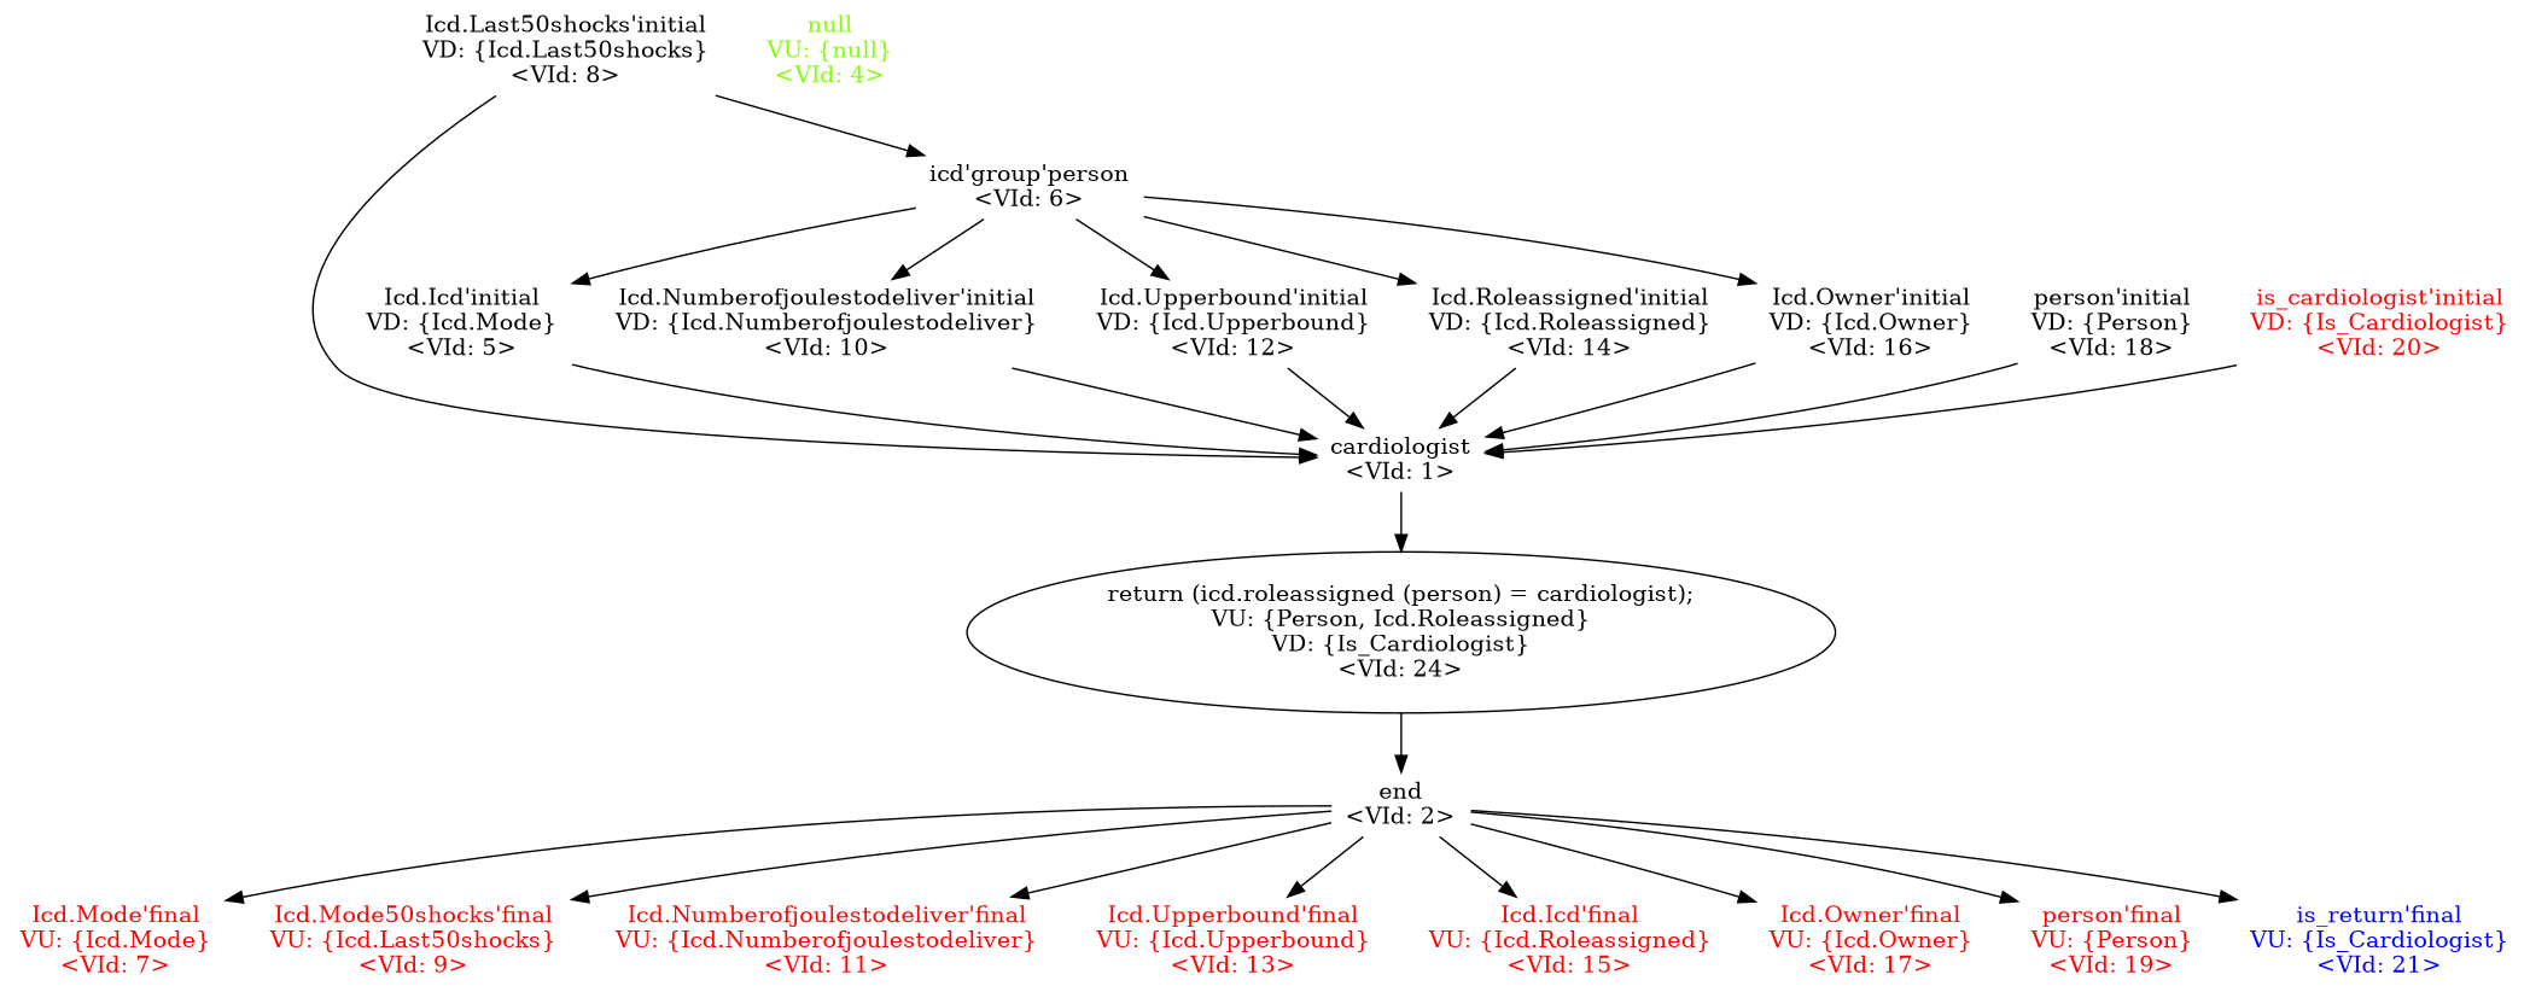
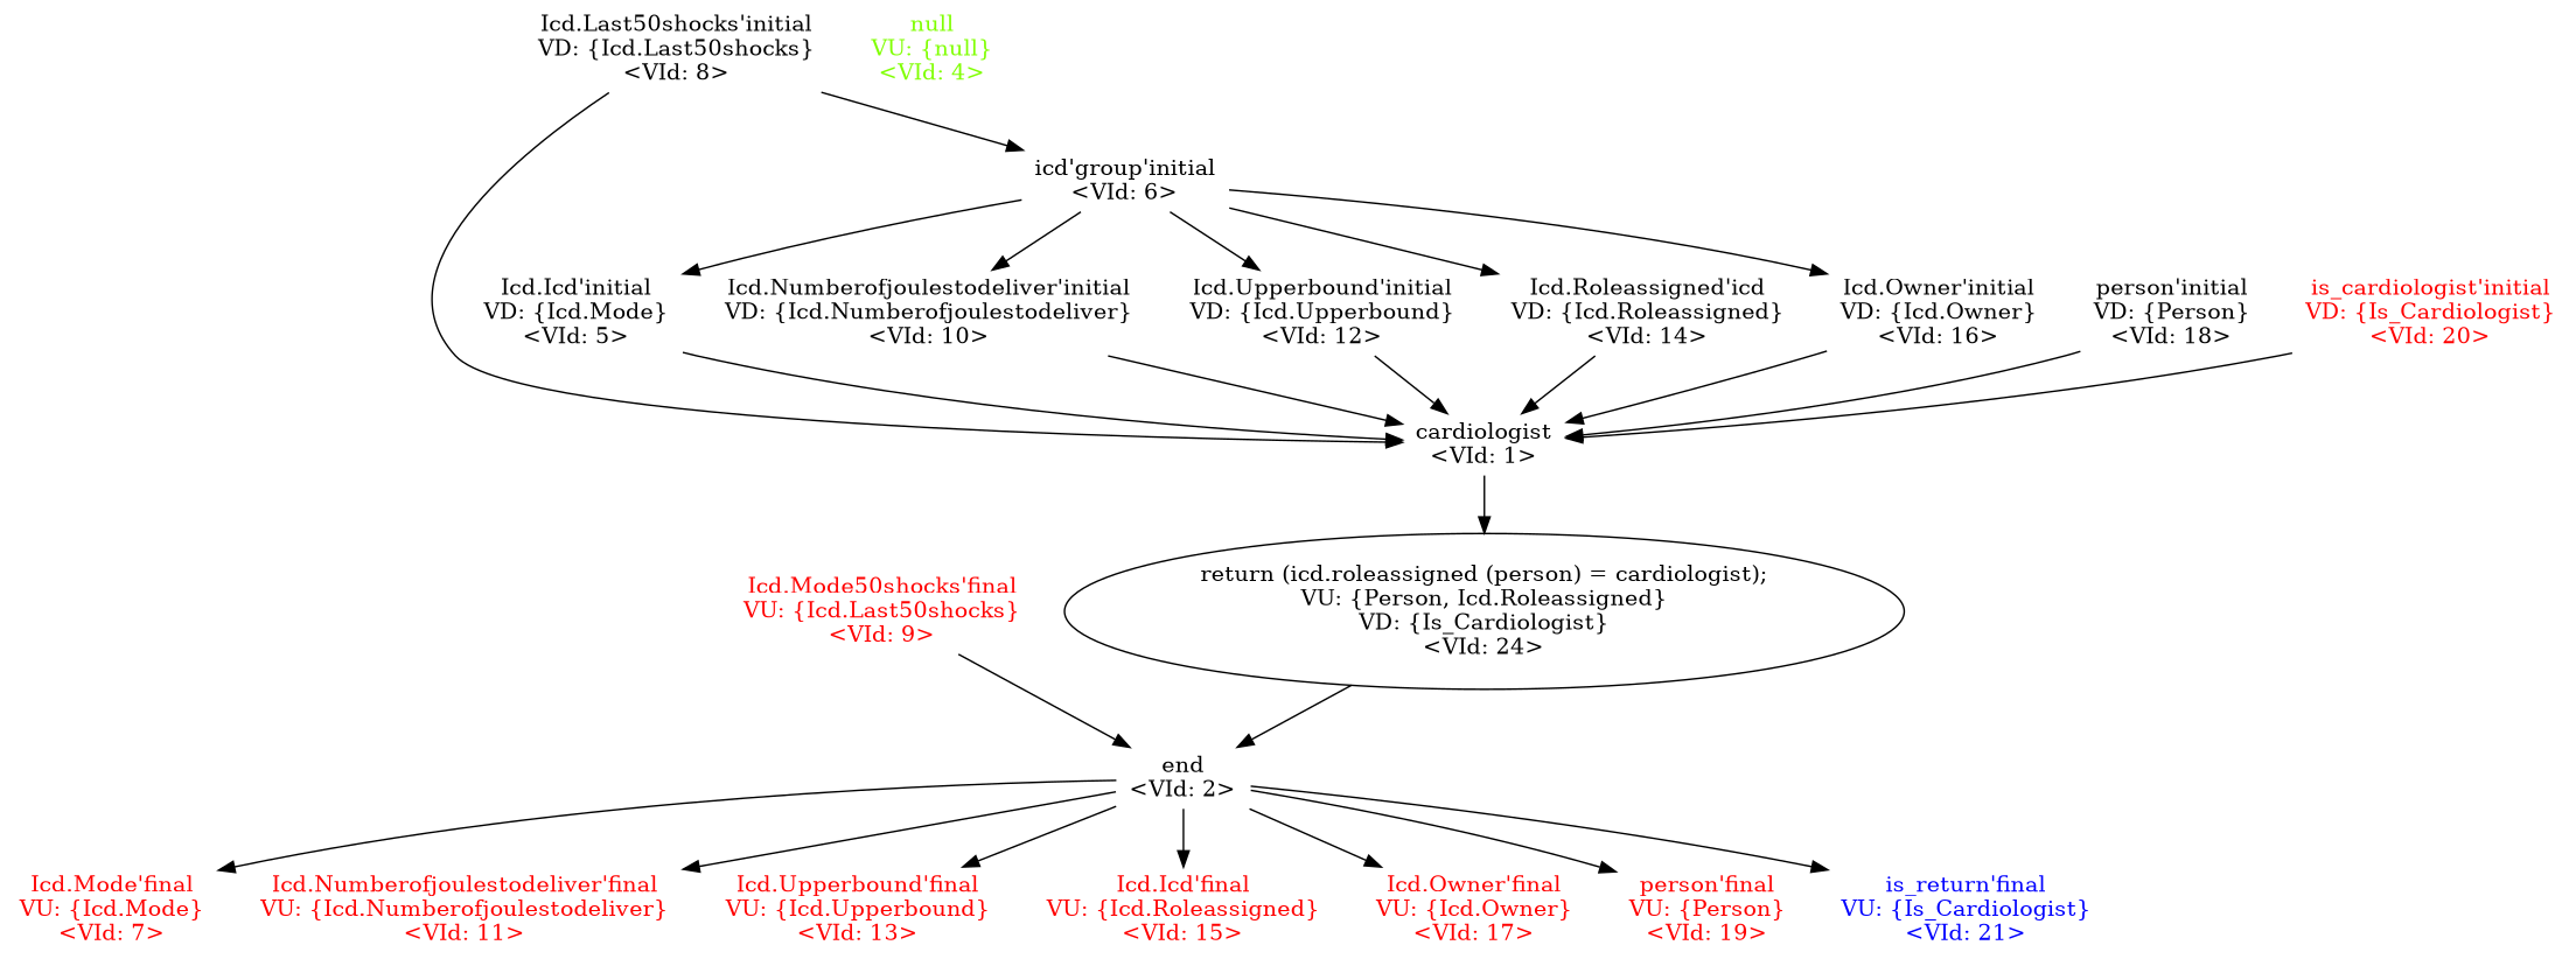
  digraph {
    splines=True
    node [shape=plaintext]
    edge [arrowType=normal]
    n1 [label="cardiologist\n<VId: 1>"]
    n2 [label="return (icd.roleassigned (person) = cardiologist);\nVU: {Person, Icd.Roleassigned}\nVD: {Is_Cardiologist}\n<VId: 24>" shape=""]
    n3 [label="end\n<VId: 2>"]
    n4 [fontcolor=red label="Icd.Mode'final\nVU: {Icd.Mode}\n<VId: 7>"]
    n5 [fontcolor=red label="Icd.Mode50shocks'final\nVU: {Icd.Last50shocks}\n<VId: 9>"]
    n6 [fontcolor=red label="Icd.Numberofjoulestodeliver'final\nVU: {Icd.Numberofjoulestodeliver}\n<VId: 11>"]
    n7 [fontcolor=red label="Icd.Upperbound'final\nVU: {Icd.Upperbound}\n<VId: 13>"]
    n8 [fontcolor=red label="Icd.Icd'final\nVU: {Icd.Roleassigned}\n<VId: 15>"]
    n9 [fontcolor=red label="Icd.Owner'final\nVU: {Icd.Owner}\n<VId: 17>"]
    n10 [fontcolor=red label="person'final\nVU: {Person}\n<VId: 19>"]
    n11 [fontcolor=blue label="is_return'final\nVU: {Is_Cardiologist}\n<VId: 21>"]
    n12 [fontcolor=chartreuse label="null\nVU: {null}\n<VId: 4>"]
    n13 [label="Icd.Icd'initial\nVD: {Icd.Mode}\n<VId: 5>"]
-   n14 [label="icd'group'person\n<VId: 6>"]
+   n14 [label="icd'group'initial\n<VId: 6>"]
    n15 [label="Icd.Numberofjoulestodeliver'initial\nVD: {Icd.Numberofjoulestodeliver}\n<VId: 10>"]
    n16 [label="Icd.Upperbound'initial\nVD: {Icd.Upperbound}\n<VId: 12>"]
-   n17 [label="Icd.Roleassigned'initial\nVD: {Icd.Roleassigned}\n<VId: 14>"]
+   n17 [label="Icd.Roleassigned'icd\nVD: {Icd.Roleassigned}\n<VId: 14>"]
    n18 [label="Icd.Owner'initial\nVD: {Icd.Owner}\n<VId: 16>"]
    n19 [label="Icd.Last50shocks'initial\nVD: {Icd.Last50shocks}\n<VId: 8>"]
    n20 [label="person'initial\nVD: {Person}\n<VId: 18>"]
    n21 [fontcolor=red label="is_cardiologist'initial\nVD: {Is_Cardiologist}\n<VId: 20>"]
    n1 -> n2
    n2 -> n3
    n3 -> n4
-   n3 -> n5
+   n5 -> n3
    n3 -> n6
    n3 -> n7
    n3 -> n8
    n3 -> n9
    n3 -> n10
    n3 -> n11
    n13 -> n1
    n14 -> n13
    n14 -> n15
    n14 -> n16
    n14 -> n17
    n14 -> n18
    n15 -> n1
    n16 -> n1
    n17 -> n1
    n18 -> n1
    n19 -> n1
    n19 -> n14
    n20 -> n1
    n21 -> n1
  }
